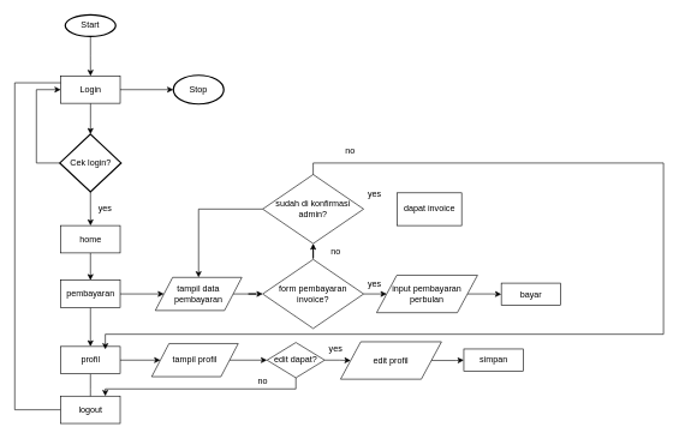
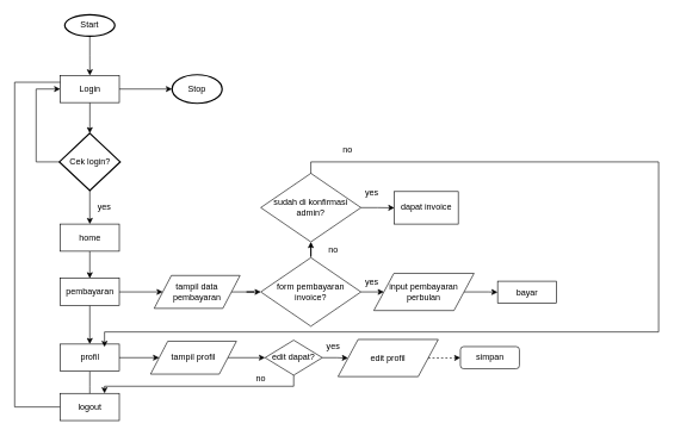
  <mxCell id="0" />
  <mxCell id="1" parent="0" />
  <mxCell id="2" value="" style="edgeStyle=orthogonalEdgeStyle;rounded=0;orthogonalLoop=1;jettySize=auto;html=1;" parent="1" source="3" target="6" edge="1"><mxGeometry relative="1" as="geometry" /></mxCell>
  <mxCell id="3" value="Start" style="strokeWidth=2;html=1;shape=mxgraph.flowchart.start_1;whiteSpace=wrap;" parent="1" vertex="1"><mxGeometry x="90" y="20" width="70" height="30" as="geometry" /></mxCell>
  <mxCell id="4" value="" style="edgeStyle=orthogonalEdgeStyle;rounded=0;orthogonalLoop=1;jettySize=auto;html=1;" parent="1" source="6" target="9" edge="1"><mxGeometry relative="1" as="geometry" /></mxCell>
  <mxCell id="5" style="edgeStyle=orthogonalEdgeStyle;rounded=0;orthogonalLoop=1;jettySize=auto;html=1;exitX=1;exitY=0.5;exitDx=0;exitDy=0;entryX=0;entryY=0.5;entryDx=0;entryDy=0;entryPerimeter=0;" parent="1" source="6" target="21" edge="1"><mxGeometry relative="1" as="geometry" /></mxCell>
  <mxCell id="6" value="Login" style="rounded=0;whiteSpace=wrap;html=1;" parent="1" vertex="1"><mxGeometry x="83.75" y="105" width="82.5" height="38" as="geometry" /></mxCell>
  <mxCell id="7" style="edgeStyle=orthogonalEdgeStyle;rounded=0;orthogonalLoop=1;jettySize=auto;html=1;exitX=0;exitY=0.5;exitDx=0;exitDy=0;exitPerimeter=0;entryX=0;entryY=0.5;entryDx=0;entryDy=0;" parent="1" source="9" target="6" edge="1"><mxGeometry relative="1" as="geometry"><Array as="points"><mxPoint x="50" y="226" /><mxPoint x="50" y="124" /></Array></mxGeometry></mxCell>
  <mxCell id="8" value="" style="edgeStyle=orthogonalEdgeStyle;rounded=0;orthogonalLoop=1;jettySize=auto;html=1;" parent="1" source="9" target="11" edge="1"><mxGeometry relative="1" as="geometry" /></mxCell>
  <mxCell id="9" value="Cek login?" style="strokeWidth=2;html=1;shape=mxgraph.flowchart.decision;whiteSpace=wrap;" parent="1" vertex="1"><mxGeometry x="82.5" y="186" width="85" height="80" as="geometry" /></mxCell>
  <mxCell id="10" style="edgeStyle=orthogonalEdgeStyle;rounded=0;orthogonalLoop=1;jettySize=auto;html=1;exitX=0.5;exitY=1;exitDx=0;exitDy=0;entryX=0.5;entryY=0;entryDx=0;entryDy=0;" parent="1" source="11" target="15" edge="1"><mxGeometry relative="1" as="geometry" /></mxCell>
  <mxCell id="11" value="home" style="rounded=0;whiteSpace=wrap;html=1;" parent="1" vertex="1"><mxGeometry x="83.75" y="313" width="82.5" height="38" as="geometry" /></mxCell>
  <mxCell id="12" value="yes" style="text;html=1;align=center;verticalAlign=middle;resizable=0;points=[];autosize=1;" parent="1" vertex="1"><mxGeometry x="130" y="280" width="30" height="20" as="geometry" /></mxCell>
  <mxCell id="13" style="edgeStyle=orthogonalEdgeStyle;rounded=0;orthogonalLoop=1;jettySize=auto;html=1;exitX=0.5;exitY=1;exitDx=0;exitDy=0;entryX=0.5;entryY=0;entryDx=0;entryDy=0;" parent="1" source="15" target="18" edge="1"><mxGeometry relative="1" as="geometry" /></mxCell>
  <mxCell id="14" value="" style="edgeStyle=orthogonalEdgeStyle;rounded=0;orthogonalLoop=1;jettySize=auto;html=1;" parent="1" source="15" target="23" edge="1"><mxGeometry relative="1" as="geometry" /></mxCell>
  <mxCell id="15" value="pembayaran" style="rounded=0;whiteSpace=wrap;html=1;" parent="1" vertex="1"><mxGeometry x="83.75" y="389" width="82.5" height="38" as="geometry" /></mxCell>
  <mxCell id="16" style="edgeStyle=orthogonalEdgeStyle;rounded=0;orthogonalLoop=1;jettySize=auto;html=1;exitX=0.5;exitY=1;exitDx=0;exitDy=0;entryX=0.5;entryY=0;entryDx=0;entryDy=0;" parent="1" source="18" edge="1"><mxGeometry relative="1" as="geometry"><mxPoint x="125" y="561" as="targetPoint" /></mxGeometry></mxCell>
  <mxCell id="17" value="" style="edgeStyle=orthogonalEdgeStyle;rounded=0;orthogonalLoop=1;jettySize=auto;html=1;" parent="1" source="18" target="31" edge="1"><mxGeometry relative="1" as="geometry" /></mxCell>
  <mxCell id="18" value="profil" style="rounded=0;whiteSpace=wrap;html=1;" parent="1" vertex="1"><mxGeometry x="83.75" y="481" width="82.5" height="38" as="geometry" /></mxCell>
  <mxCell id="19" style="edgeStyle=orthogonalEdgeStyle;rounded=0;orthogonalLoop=1;jettySize=auto;html=1;exitX=0;exitY=0.5;exitDx=0;exitDy=0;entryX=0;entryY=0.25;entryDx=0;entryDy=0;endArrow=none;" parent="1" source="20" target="6" edge="1"><mxGeometry relative="1" as="geometry"><Array as="points"><mxPoint x="20" y="569" /><mxPoint x="20" y="115" /></Array></mxGeometry></mxCell>
  <mxCell id="20" value="logout" style="rounded=0;whiteSpace=wrap;html=1;" parent="1" vertex="1"><mxGeometry x="83.75" y="550" width="82.5" height="38" as="geometry" /></mxCell>
  <mxCell id="21" value="Stop" style="strokeWidth=2;html=1;shape=mxgraph.flowchart.start_1;whiteSpace=wrap;" parent="1" vertex="1"><mxGeometry x="240" y="104" width="70" height="40" as="geometry" /></mxCell>
  <mxCell id="22" value="" style="edgeStyle=orthogonalEdgeStyle;rounded=0;orthogonalLoop=1;jettySize=auto;html=1;" parent="1" source="23" target="26" edge="1"><mxGeometry relative="1" as="geometry" /></mxCell>
  <mxCell id="23" value="tampil data pembayaran" style="shape=parallelogram;perimeter=parallelogramPerimeter;whiteSpace=wrap;html=1;" parent="1" vertex="1"><mxGeometry x="215" y="385" width="120" height="46" as="geometry" /></mxCell>
  <mxCell id="24" style="edgeStyle=orthogonalEdgeStyle;rounded=0;orthogonalLoop=1;jettySize=auto;html=1;exitX=1;exitY=0.5;exitDx=0;exitDy=0;entryX=0;entryY=0.5;entryDx=0;entryDy=0;" parent="1" source="26" target="28" edge="1"><mxGeometry relative="1" as="geometry" /></mxCell>
  <mxCell id="25" value="" style="edgeStyle=orthogonalEdgeStyle;rounded=0;orthogonalLoop=1;jettySize=auto;html=1;" edge="1" parent="1" source="26" target="43"><mxGeometry relative="1" as="geometry" /></mxCell>
  <mxCell id="26" value="form pembayaran invoice?" style="rhombus;whiteSpace=wrap;html=1;" parent="1" vertex="1"><mxGeometry x="364" y="360" width="140" height="96" as="geometry" /></mxCell>
  <mxCell id="27" style="edgeStyle=orthogonalEdgeStyle;rounded=0;orthogonalLoop=1;jettySize=auto;html=1;exitX=1;exitY=0.5;exitDx=0;exitDy=0;entryX=0;entryY=0.5;entryDx=0;entryDy=0;" parent="1" source="28" target="29" edge="1"><mxGeometry relative="1" as="geometry" /></mxCell>
  <mxCell id="28" value="input pembayaran perbulan" style="shape=parallelogram;perimeter=parallelogramPerimeter;whiteSpace=wrap;html=1;" parent="1" vertex="1"><mxGeometry x="522" y="382" width="140" height="52" as="geometry" /></mxCell>
  <mxCell id="29" value="bayar" style="rounded=0;whiteSpace=wrap;html=1;" parent="1" vertex="1"><mxGeometry x="695" y="393" width="82.5" height="31" as="geometry" /></mxCell>
  <mxCell id="30" value="" style="edgeStyle=orthogonalEdgeStyle;rounded=0;orthogonalLoop=1;jettySize=auto;html=1;" parent="1" source="31" target="34" edge="1"><mxGeometry relative="1" as="geometry" /></mxCell>
  <mxCell id="31" value="tampil profil" style="shape=parallelogram;perimeter=parallelogramPerimeter;whiteSpace=wrap;html=1;" parent="1" vertex="1"><mxGeometry x="210" y="477" width="120" height="46" as="geometry" /></mxCell>
  <mxCell id="32" value="" style="edgeStyle=orthogonalEdgeStyle;rounded=0;orthogonalLoop=1;jettySize=auto;html=1;" parent="1" source="34" target="36" edge="1"><mxGeometry relative="1" as="geometry" /></mxCell>
  <mxCell id="33" style="edgeStyle=orthogonalEdgeStyle;rounded=0;orthogonalLoop=1;jettySize=auto;html=1;exitX=0.5;exitY=1;exitDx=0;exitDy=0;entryX=0.75;entryY=0;entryDx=0;entryDy=0;" parent="1" source="34" target="20" edge="1"><mxGeometry relative="1" as="geometry"><Array as="points"><mxPoint x="410" y="540" /><mxPoint x="146" y="540" /></Array></mxGeometry></mxCell>
  <mxCell id="34" value="edit dapat?" style="rhombus;whiteSpace=wrap;html=1;" parent="1" vertex="1"><mxGeometry x="370" y="475.5" width="80" height="49" as="geometry" /></mxCell>
- <mxCell id="35" value="" style="edgeStyle=orthogonalEdgeStyle;rounded=0;orthogonalLoop=1;jettySize=auto;html=1;" parent="1" source="36" target="37" edge="1"><mxGeometry relative="1" as="geometry" /></mxCell>
+ <mxCell id="35" value="" style="edgeStyle=orthogonalEdgeStyle;rounded=0;orthogonalLoop=1;jettySize=auto;html=1;dashed=1;" parent="1" source="36" target="37" edge="1"><mxGeometry relative="1" as="geometry" /></mxCell>
  <mxCell id="36" value="edit profil" style="shape=parallelogram;perimeter=parallelogramPerimeter;whiteSpace=wrap;html=1;" parent="1" vertex="1"><mxGeometry x="472" y="474.5" width="140" height="52" as="geometry" /></mxCell>
- <mxCell id="37" value="simpan" style="rounded=0;whiteSpace=wrap;html=1;" parent="1" vertex="1"><mxGeometry x="643" y="484.5" width="82.5" height="31" as="geometry" /></mxCell>
+ <mxCell id="37" value="simpan" style="whiteSpace=wrap;html=1;rounded=1;" parent="1" vertex="1"><mxGeometry x="643" y="484.5" width="82.5" height="31" as="geometry" /></mxCell>
  <mxCell id="38" value="no" style="text;html=1;align=center;verticalAlign=middle;resizable=0;points=[];autosize=1;" parent="1" vertex="1"><mxGeometry x="349" y="519" width="30" height="20" as="geometry" /></mxCell>
  <mxCell id="39" value="yes" style="text;html=1;align=center;verticalAlign=middle;resizable=0;points=[];autosize=1;" parent="1" vertex="1"><mxGeometry x="504" y="385" width="30" height="20" as="geometry" /></mxCell>
  <mxCell id="40" value="yes" style="text;html=1;align=center;verticalAlign=middle;resizable=0;points=[];autosize=1;" parent="1" vertex="1"><mxGeometry x="450" y="475" width="30" height="20" as="geometry" /></mxCell>
- <mxCell id="41" value="" style="edgeStyle=orthogonalEdgeStyle;rounded=0;orthogonalLoop=1;jettySize=auto;html=1;" edge="1" parent="1" source="43" target="23"><mxGeometry relative="1" as="geometry" /></mxCell>
+ <mxCell id="41" value="" style="edgeStyle=orthogonalEdgeStyle;rounded=0;orthogonalLoop=1;jettySize=auto;html=1;" edge="1" parent="1" source="43" target="44"><mxGeometry relative="1" as="geometry" /></mxCell>
  <mxCell id="42" style="edgeStyle=orthogonalEdgeStyle;rounded=0;orthogonalLoop=1;jettySize=auto;html=1;exitX=0.5;exitY=0;exitDx=0;exitDy=0;entryX=0.75;entryY=0;entryDx=0;entryDy=0;" edge="1" parent="1"><mxGeometry relative="1" as="geometry"><mxPoint x="434" y="246" as="sourcePoint" /><mxPoint x="145.625" y="485" as="targetPoint" /><Array as="points"><mxPoint x="434" y="226" /><mxPoint x="920" y="226" /><mxPoint x="920" y="464" /><mxPoint x="146" y="464" /></Array></mxGeometry></mxCell>
  <mxCell id="43" value="sudah di konfirmasi admin?" style="rhombus;whiteSpace=wrap;html=1;" vertex="1" parent="1"><mxGeometry x="364" y="242" width="140" height="96" as="geometry" /></mxCell>
  <mxCell id="44" value="dapat invoice" style="rounded=0;whiteSpace=wrap;html=1;" vertex="1" parent="1"><mxGeometry x="550.75" y="267.5" width="89.25" height="45.5" as="geometry" /></mxCell>
  <mxCell id="45" value="yes" style="text;html=1;align=center;verticalAlign=middle;resizable=0;points=[];autosize=1;" vertex="1" parent="1"><mxGeometry x="504" y="260" width="30" height="20" as="geometry" /></mxCell>
  <mxCell id="46" value="no" style="text;html=1;align=center;verticalAlign=middle;resizable=0;points=[];autosize=1;" vertex="1" parent="1"><mxGeometry x="450" y="340" width="30" height="20" as="geometry" /></mxCell>
  <mxCell id="47" value="no" style="text;html=1;align=center;verticalAlign=middle;resizable=0;points=[];autosize=1;" vertex="1" parent="1"><mxGeometry x="470" y="200" width="30" height="20" as="geometry" /></mxCell>
